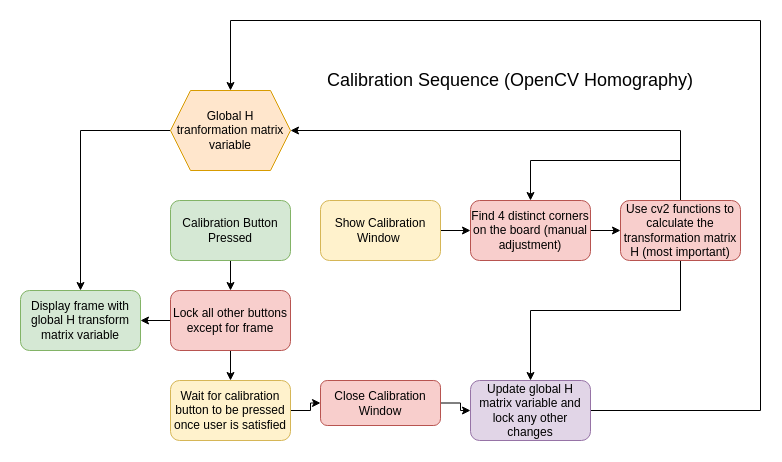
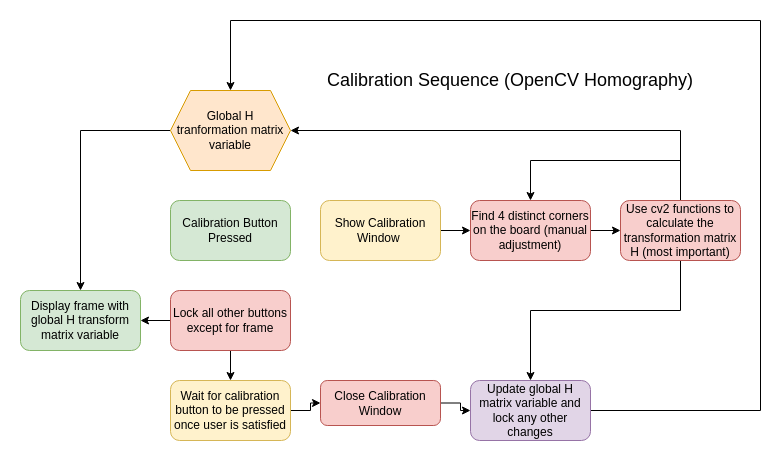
  <mxCell id="0" />
  <mxCell id="1" parent="0" />
- <mxCell id="2" style="edgeStyle=orthogonalEdgeStyle;rounded=0;orthogonalLoop=1;jettySize=auto;html=1;entryX=0.5;entryY=0;entryDx=0;entryDy=0;" edge="1" parent="1" source="3" target="15"><mxGeometry relative="1" as="geometry" /></mxCell>
  <mxCell id="3" value="Calibration Button Pressed" style="rounded=1;whiteSpace=wrap;html=1;fillColor=#d5e8d4;strokeColor=#82b366;" vertex="1" parent="1"><mxGeometry x="170" y="200" width="120" height="60" as="geometry" /></mxCell>
  <mxCell id="4" value="&lt;font style=&quot;font-size: 18px&quot;&gt;Calibration Sequence (OpenCV Homography)&lt;/font&gt;" style="text;html=1;strokeColor=none;fillColor=none;align=center;verticalAlign=middle;whiteSpace=wrap;rounded=0;" vertex="1" parent="1"><mxGeometry x="310" y="70" width="400" height="20" as="geometry" /></mxCell>
  <mxCell id="5" style="edgeStyle=orthogonalEdgeStyle;rounded=0;orthogonalLoop=1;jettySize=auto;html=1;entryX=0;entryY=0.5;entryDx=0;entryDy=0;" edge="1" parent="1" source="6" target="8"><mxGeometry relative="1" as="geometry" /></mxCell>
  <mxCell id="6" value="Show Calibration Window&amp;nbsp;" style="rounded=1;whiteSpace=wrap;html=1;fillColor=#fff2cc;strokeColor=#d6b656;" vertex="1" parent="1"><mxGeometry x="320" y="200" width="120" height="60" as="geometry" /></mxCell>
  <mxCell id="7" style="edgeStyle=orthogonalEdgeStyle;rounded=0;orthogonalLoop=1;jettySize=auto;html=1;entryX=0;entryY=0.5;entryDx=0;entryDy=0;" edge="1" parent="1" source="8" target="12"><mxGeometry relative="1" as="geometry" /></mxCell>
  <mxCell id="8" value="Find 4 distinct corners on the board (manual adjustment)" style="rounded=1;whiteSpace=wrap;html=1;fillColor=#f8cecc;strokeColor=#b85450;" vertex="1" parent="1"><mxGeometry x="470" y="200" width="120" height="60" as="geometry" /></mxCell>
  <mxCell id="9" style="edgeStyle=orthogonalEdgeStyle;rounded=0;orthogonalLoop=1;jettySize=auto;html=1;entryX=0.5;entryY=0;entryDx=0;entryDy=0;" edge="1" parent="1" source="12" target="8"><mxGeometry relative="1" as="geometry"><mxPoint x="520" y="160" as="targetPoint" /><Array as="points"><mxPoint x="680" y="160" /><mxPoint x="530" y="160" /></Array></mxGeometry></mxCell>
  <mxCell id="10" style="edgeStyle=orthogonalEdgeStyle;rounded=0;orthogonalLoop=1;jettySize=auto;html=1;entryX=1;entryY=0.5;entryDx=0;entryDy=0;" edge="1" parent="1" source="12" target="24"><mxGeometry relative="1" as="geometry"><Array as="points"><mxPoint x="680" y="130" /></Array></mxGeometry></mxCell>
  <mxCell id="11" style="edgeStyle=orthogonalEdgeStyle;rounded=0;orthogonalLoop=1;jettySize=auto;html=1;entryX=0.5;entryY=0;entryDx=0;entryDy=0;" edge="1" parent="1" source="12" target="21"><mxGeometry relative="1" as="geometry"><mxPoint x="650" y="320" as="targetPoint" /><Array as="points"><mxPoint x="680" y="310" /><mxPoint x="530" y="310" /></Array></mxGeometry></mxCell>
  <mxCell id="12" value="Use cv2 functions to calculate the transformation matrix H (most important)" style="rounded=1;whiteSpace=wrap;html=1;fillColor=#f8cecc;strokeColor=#b85450;" vertex="1" parent="1"><mxGeometry x="620" y="200" width="120" height="60" as="geometry" /></mxCell>
  <mxCell id="13" style="edgeStyle=orthogonalEdgeStyle;rounded=0;orthogonalLoop=1;jettySize=auto;html=1;entryX=0.5;entryY=0;entryDx=0;entryDy=0;" edge="1" parent="1" source="15" target="17"><mxGeometry relative="1" as="geometry" /></mxCell>
  <mxCell id="14" style="edgeStyle=orthogonalEdgeStyle;rounded=0;orthogonalLoop=1;jettySize=auto;html=1;" edge="1" parent="1" source="15" target="22"><mxGeometry relative="1" as="geometry" /></mxCell>
  <mxCell id="15" value="Lock all other buttons except for frame" style="rounded=1;whiteSpace=wrap;html=1;fillColor=#f8cecc;strokeColor=#b85450;" vertex="1" parent="1"><mxGeometry x="170" y="290" width="120" height="60" as="geometry" /></mxCell>
  <mxCell id="16" style="edgeStyle=orthogonalEdgeStyle;rounded=0;orthogonalLoop=1;jettySize=auto;html=1;entryX=0;entryY=0.5;entryDx=0;entryDy=0;" edge="1" parent="1" source="17" target="19"><mxGeometry relative="1" as="geometry" /></mxCell>
  <mxCell id="17" value="Wait for calibration button to be pressed once user is satisfied" style="rounded=1;whiteSpace=wrap;html=1;fillColor=#fff2cc;strokeColor=#d6b656;" vertex="1" parent="1"><mxGeometry x="170" y="380" width="120" height="60" as="geometry" /></mxCell>
  <mxCell id="18" style="edgeStyle=orthogonalEdgeStyle;rounded=0;orthogonalLoop=1;jettySize=auto;html=1;" edge="1" parent="1" source="19" target="21"><mxGeometry relative="1" as="geometry" /></mxCell>
  <mxCell id="19" value="Close Calibration Window" style="rounded=1;whiteSpace=wrap;html=1;fillColor=#f8cecc;strokeColor=#b85450;" vertex="1" parent="1"><mxGeometry x="320" y="380" width="120" height="45" as="geometry" /></mxCell>
  <mxCell id="20" style="edgeStyle=orthogonalEdgeStyle;rounded=0;orthogonalLoop=1;jettySize=auto;html=1;" edge="1" parent="1" source="21" target="24"><mxGeometry relative="1" as="geometry"><mxPoint x="240" y="20" as="targetPoint" /><Array as="points"><mxPoint x="760" y="410" /><mxPoint x="760" y="20" /><mxPoint x="230" y="20" /></Array></mxGeometry></mxCell>
  <mxCell id="21" value="Update global H matrix variable and lock any other changes" style="rounded=1;whiteSpace=wrap;html=1;fillColor=#e1d5e7;strokeColor=#9673a6;" vertex="1" parent="1"><mxGeometry x="470" y="380" width="120" height="60" as="geometry" /></mxCell>
  <mxCell id="22" value="Display frame with global H transform matrix variable" style="rounded=1;whiteSpace=wrap;html=1;fillColor=#d5e8d4;strokeColor=#82b366;" vertex="1" parent="1"><mxGeometry x="20" y="290" width="120" height="60" as="geometry" /></mxCell>
  <mxCell id="23" style="edgeStyle=orthogonalEdgeStyle;rounded=0;orthogonalLoop=1;jettySize=auto;html=1;entryX=0.5;entryY=0;entryDx=0;entryDy=0;" edge="1" parent="1" source="24" target="22"><mxGeometry relative="1" as="geometry" /></mxCell>
  <mxCell id="24" value="Global H tranformation matrix variable" style="shape=hexagon;perimeter=hexagonPerimeter2;whiteSpace=wrap;html=1;fixedSize=1;fillColor=#ffe6cc;strokeColor=#d79b00;" vertex="1" parent="1"><mxGeometry x="170" y="90" width="120" height="80" as="geometry" /></mxCell>
